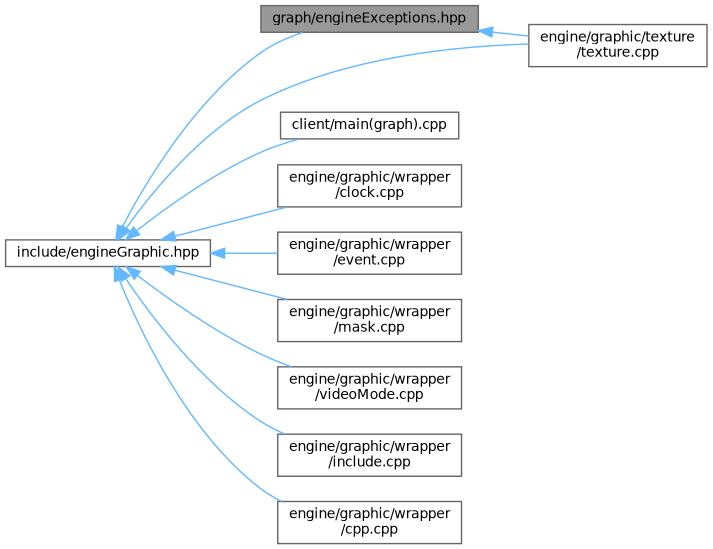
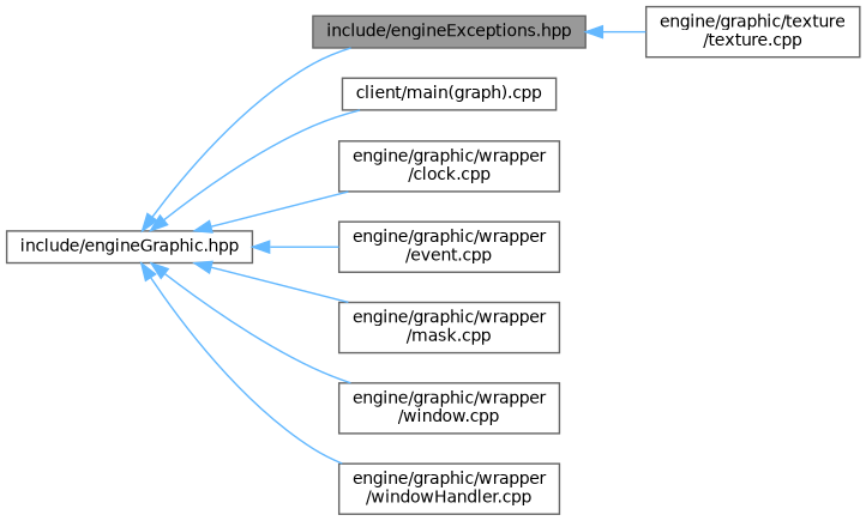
  digraph {
    rankdir=LR
    node [color=grey40 fillcolor=white fontname=Helvetica fontsize=10 shape=box style=filled]
    edge [color=steelblue1 dir=back fontname=Helvetica fontsize=10 labelfontname=Helvetica labelfontsize=10 style=solid]
-   n1 [color=gray40 fillcolor=grey60 fontcolor=black height=0.2 label="graph/engineExceptions.hpp" width=0.4]
+   n1 [color=gray40 fillcolor=grey60 fontcolor=black height=0.2 label="include/engineExceptions.hpp" width=0.4]
    n2 [height=0.2 label="engine/graphic/texture\l/texture.cpp" width=0.4]
    n3 [height=0.2 label="include/engineGraphic.hpp" width=0.4]
    n4 [height=0.2 label="client/main(graph).cpp" width=0.4]
    n5 [height=0.2 label="engine/graphic/wrapper\l/clock.cpp" width=0.4]
    n6 [height=0.2 label="engine/graphic/wrapper\l/event.cpp" width=0.4]
    n7 [height=0.2 label="engine/graphic/wrapper\l/mask.cpp" width=0.4]
-   n8 [height=0.2 label="engine/graphic/wrapper\l/videoMode.cpp" width=0.4]
-   n9 [height=0.2 label="engine/graphic/wrapper\l/include.cpp" width=0.4]
-   n10 [height=0.2 label="engine/graphic/wrapper\l/cpp.cpp" width=0.4]
+   n9 [height=0.2 label="engine/graphic/wrapper\l/window.cpp" width=0.4]
+   n10 [height=0.2 label="engine/graphic/wrapper\l/windowHandler.cpp" width=0.4]
    n1 -> n2
    n3 -> n1
-   n3 -> n2
    n3 -> n4
    n3 -> n5
    n3 -> n6
    n3 -> n7
-   n3 -> n8
    n3 -> n9
    n3 -> n10
  }
